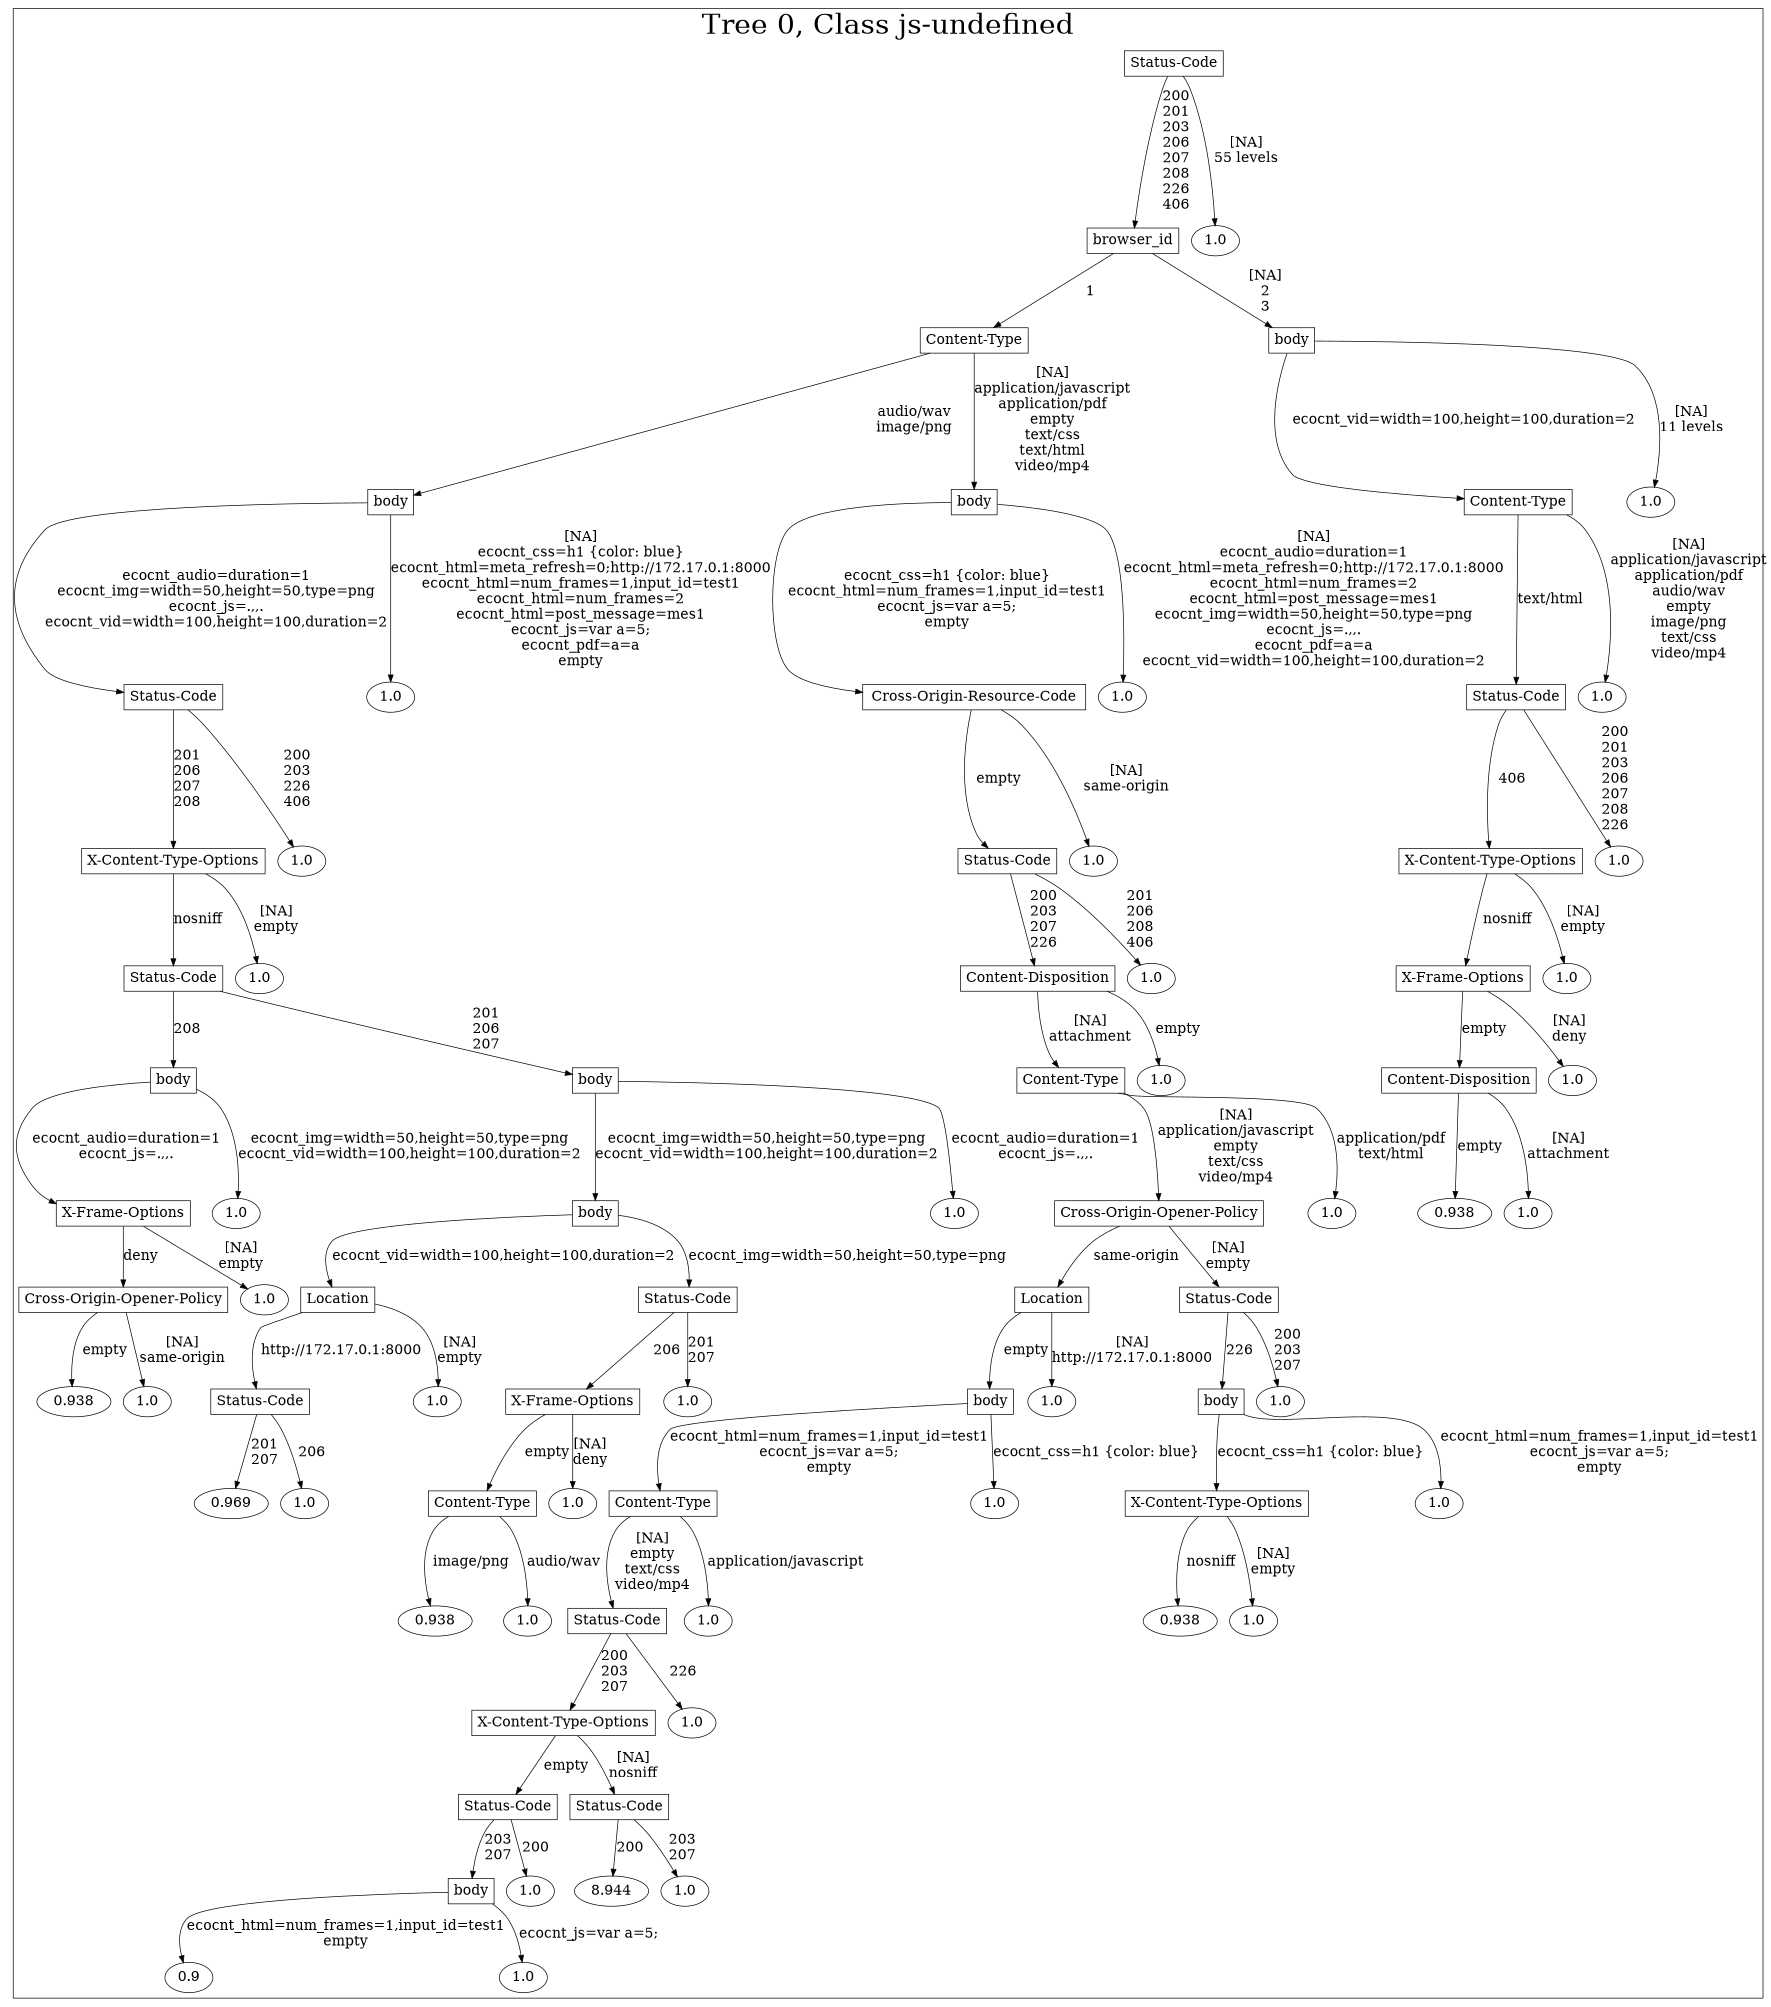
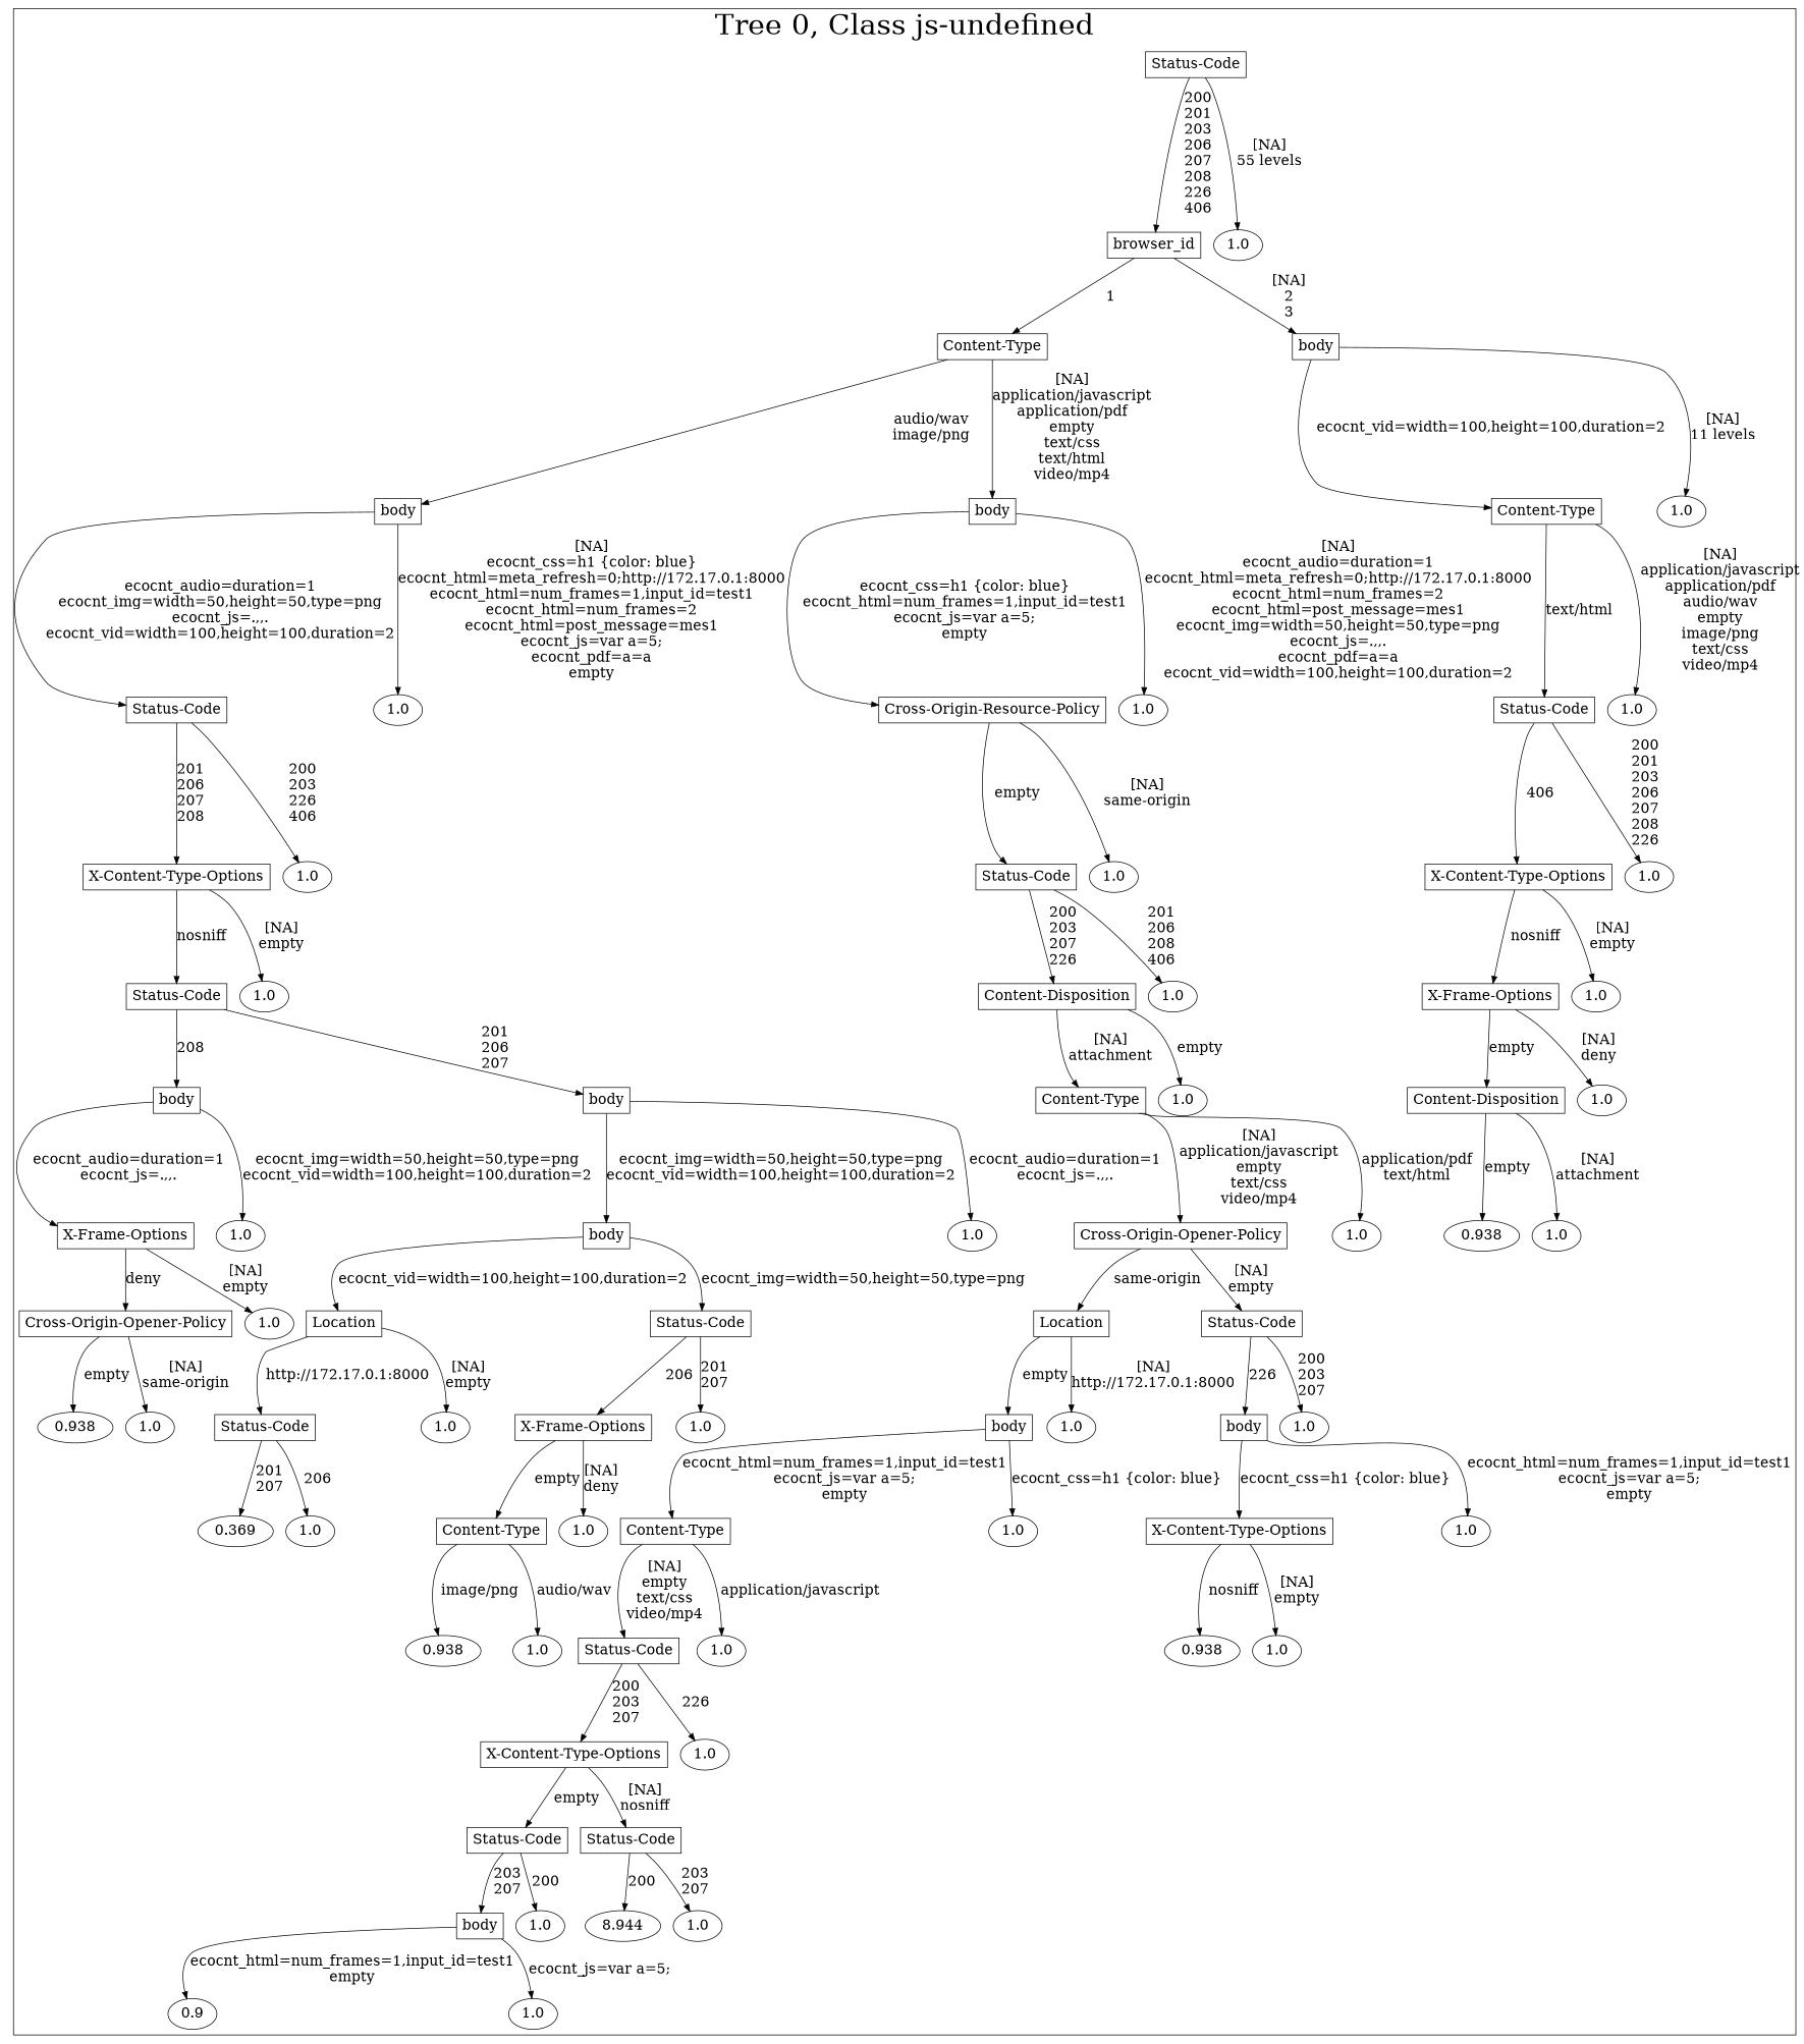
  digraph {
    node [fontsize=20]
    edge [fontsize=20]
    n1 [label="Status-Code" shape=box]
    n2 [label=browser_id shape=box]
    n3 [label=1.0]
    n4 [label="Content-Type" shape=box]
    n5 [label=body shape=box]
    n6 [label=body shape=box]
    n7 [label=body shape=box]
    n8 [label="Content-Type" shape=box]
    n9 [label=1.0]
    n10 [label="Status-Code" shape=box]
    n11 [label=1.0]
-   n12 [label="Cross-Origin-Resource-Code" shape=box]
+   n12 [label="Cross-Origin-Resource-Policy" shape=box]
    n13 [label=1.0]
    n14 [label="Status-Code" shape=box]
    n15 [label=1.0]
    n16 [label="X-Content-Type-Options" shape=box]
    n17 [label=1.0]
    n18 [label="Status-Code" shape=box]
    n19 [label=1.0]
    n20 [label="X-Content-Type-Options" shape=box]
    n21 [label=1.0]
    n22 [label="Status-Code" shape=box]
    n23 [label=1.0]
    n24 [label="Content-Disposition" shape=box]
    n25 [label=1.0]
    n26 [label="X-Frame-Options" shape=box]
    n27 [label=1.0]
    n28 [label=body shape=box]
    n29 [label=body shape=box]
    n30 [label="Content-Type" shape=box]
    n31 [label=1.0]
    n32 [label="Content-Disposition" shape=box]
    n33 [label=1.0]
    n34 [label="X-Frame-Options" shape=box]
    n35 [label=1.0]
    n36 [label=body shape=box]
    n37 [label=1.0]
    n38 [label="Cross-Origin-Opener-Policy" shape=box]
    n39 [label=1.0]
    n40 [label=0.938]
    n41 [label=1.0]
    n42 [label="Cross-Origin-Opener-Policy" shape=box]
    n43 [label=1.0]
    n44 [label=Location shape=box]
    n45 [label="Status-Code" shape=box]
    n46 [label=Location shape=box]
    n47 [label="Status-Code" shape=box]
    n48 [label=0.938]
    n49 [label=1.0]
    n50 [label="Status-Code" shape=box]
    n51 [label=1.0]
    n52 [label="X-Frame-Options" shape=box]
    n53 [label=1.0]
    n54 [label=body shape=box]
    n55 [label=1.0]
    n56 [label=body shape=box]
    n57 [label=1.0]
-   n58 [label=0.969]
+   n58 [label=0.369]
    n59 [label=1.0]
    n60 [label="Content-Type" shape=box]
    n61 [label=1.0]
    n62 [label="Content-Type" shape=box]
    n63 [label=1.0]
    n64 [label="X-Content-Type-Options" shape=box]
    n65 [label=1.0]
    n66 [label=0.938]
    n67 [label=1.0]
    n68 [label="Status-Code" shape=box]
    n69 [label=1.0]
    n70 [label=0.938]
    n71 [label=1.0]
    n72 [label="X-Content-Type-Options" shape=box]
    n73 [label=1.0]
    n74 [label="Status-Code" shape=box]
    n75 [label="Status-Code" shape=box]
    n76 [label=body shape=box]
    n77 [label=1.0]
    n78 [label=8.944]
    n79 [label=1.0]
    n80 [label=0.9]
    n81 [label=1.0]
    subgraph cluster_1 {
      fontsize=40
      label="Tree 0, Class js-undefined"
      subgraph sub_2 {
        fontsize=40
        label="Tree 0, Class js-undefined"
        n1
      }
      subgraph sub_3 {
        fontsize=40
        label="Tree 0, Class js-undefined"
        n2
        n3
      }
      subgraph sub_4 {
        fontsize=40
        label="Tree 0, Class js-undefined"
        n4
        n5
      }
      subgraph sub_5 {
        fontsize=40
        label="Tree 0, Class js-undefined"
        n6
        n7
        n8
        n9
      }
      subgraph sub_6 {
        fontsize=40
        label="Tree 0, Class js-undefined"
        n10
        n11
        n12
        n13
        n14
        n15
      }
      subgraph sub_7 {
        fontsize=40
        label="Tree 0, Class js-undefined"
        n16
        n17
        n18
        n19
        n20
        n21
      }
      subgraph sub_8 {
        fontsize=40
        label="Tree 0, Class js-undefined"
        n22
        n23
        n24
        n25
        n26
        n27
      }
      subgraph sub_9 {
        fontsize=40
        label="Tree 0, Class js-undefined"
        n28
        n29
        n30
        n31
        n32
        n33
      }
      subgraph sub_10 {
        fontsize=40
        label="Tree 0, Class js-undefined"
        n34
        n35
        n36
        n37
        n38
        n39
        n40
        n41
      }
      subgraph sub_11 {
        fontsize=40
        label="Tree 0, Class js-undefined"
        n42
        n43
        n44
        n45
        n46
        n47
      }
      subgraph sub_12 {
        fontsize=40
        label="Tree 0, Class js-undefined"
        n48
        n49
        n50
        n51
        n52
        n53
        n54
        n55
        n56
        n57
      }
      subgraph sub_13 {
        fontsize=40
        label="Tree 0, Class js-undefined"
        n58
        n59
        n60
        n61
        n62
        n63
        n64
        n65
      }
      subgraph sub_14 {
        fontsize=40
        label="Tree 0, Class js-undefined"
        n66
        n67
        n68
        n69
        n70
        n71
      }
      subgraph sub_15 {
        fontsize=40
        label="Tree 0, Class js-undefined"
        n72
        n73
      }
      subgraph sub_16 {
        fontsize=40
        label="Tree 0, Class js-undefined"
        n74
        n75
      }
      subgraph sub_17 {
        fontsize=40
        label="Tree 0, Class js-undefined"
        n76
        n77
        n78
        n79
      }
      subgraph sub_18 {
        fontsize=40
        label="Tree 0, Class js-undefined"
        n80
        n81
      }
    }
    n1 -> n2 [label="200\n201\n203\n206\n207\n208\n226\n406\n"]
    n1 -> n3 [label="[NA]\n55 levels\n"]
    n2 -> n4 [label="1\n"]
    n2 -> n5 [label="[NA]\n2\n3\n"]
    n4 -> n6 [label="audio/wav\nimage/png\n"]
    n4 -> n7 [label="[NA]\napplication/javascript\napplication/pdf\nempty\ntext/css\ntext/html\nvideo/mp4\n"]
    n5 -> n8 [label="ecocnt_vid=width=100,height=100,duration=2\n"]
    n5 -> n9 [label="[NA]\n11 levels\n"]
    n6 -> n10 [label="ecocnt_audio=duration=1\necocnt_img=width=50,height=50,type=png\necocnt_js=.,,.\necocnt_vid=width=100,height=100,duration=2\n"]
    n6 -> n11 [label="[NA]\necocnt_css=h1 {color: blue}\necocnt_html=meta_refresh=0;http://172.17.0.1:8000\necocnt_html=num_frames=1,input_id=test1\necocnt_html=num_frames=2\necocnt_html=post_message=mes1\necocnt_js=var a=5;\necocnt_pdf=a=a\nempty\n"]
    n7 -> n12 [label="ecocnt_css=h1 {color: blue}\necocnt_html=num_frames=1,input_id=test1\necocnt_js=var a=5;\nempty\n"]
    n7 -> n13 [label="[NA]\necocnt_audio=duration=1\necocnt_html=meta_refresh=0;http://172.17.0.1:8000\necocnt_html=num_frames=2\necocnt_html=post_message=mes1\necocnt_img=width=50,height=50,type=png\necocnt_js=.,,.\necocnt_pdf=a=a\necocnt_vid=width=100,height=100,duration=2\n"]
    n8 -> n14 [label="text/html\n"]
    n8 -> n15 [label="[NA]\napplication/javascript\napplication/pdf\naudio/wav\nempty\nimage/png\ntext/css\nvideo/mp4\n"]
    n10 -> n16 [label="201\n206\n207\n208\n"]
    n10 -> n17 [label="200\n203\n226\n406\n"]
    n12 -> n18 [label="empty\n"]
    n12 -> n19 [label="[NA]\nsame-origin\n"]
    n14 -> n20 [label="406\n"]
    n14 -> n21 [label="200\n201\n203\n206\n207\n208\n226\n"]
    n16 -> n22 [label="nosniff\n"]
    n16 -> n23 [label="[NA]\nempty\n"]
    n18 -> n24 [label="200\n203\n207\n226\n"]
    n18 -> n25 [label="201\n206\n208\n406\n"]
    n20 -> n26 [label="nosniff\n"]
    n20 -> n27 [label="[NA]\nempty\n"]
    n22 -> n28 [label="208\n"]
    n22 -> n29 [label="201\n206\n207\n"]
    n24 -> n30 [label="[NA]\nattachment\n"]
    n24 -> n31 [label="empty\n"]
    n26 -> n32 [label="empty\n"]
    n26 -> n33 [label="[NA]\ndeny\n"]
    n28 -> n34 [label="ecocnt_audio=duration=1\necocnt_js=.,,.\n"]
    n28 -> n35 [label="ecocnt_img=width=50,height=50,type=png\necocnt_vid=width=100,height=100,duration=2\n"]
    n29 -> n36 [label="ecocnt_img=width=50,height=50,type=png\necocnt_vid=width=100,height=100,duration=2\n"]
    n29 -> n37 [label="ecocnt_audio=duration=1\necocnt_js=.,,.\n"]
    n30 -> n38 [label="[NA]\napplication/javascript\nempty\ntext/css\nvideo/mp4\n"]
    n30 -> n39 [label="application/pdf\ntext/html\n"]
    n32 -> n40 [label="empty\n"]
    n32 -> n41 [label="[NA]\nattachment\n"]
    n34 -> n42 [label="deny\n"]
    n34 -> n43 [label="[NA]\nempty\n"]
    n36 -> n44 [label="ecocnt_vid=width=100,height=100,duration=2\n"]
    n36 -> n45 [label="ecocnt_img=width=50,height=50,type=png\n"]
    n38 -> n46 [label="same-origin\n"]
    n38 -> n47 [label="[NA]\nempty\n"]
    n42 -> n48 [label="empty\n"]
    n42 -> n49 [label="[NA]\nsame-origin\n"]
    n44 -> n50 [label="http://172.17.0.1:8000\n"]
    n44 -> n51 [label="[NA]\nempty\n"]
    n45 -> n52 [label="206\n"]
    n45 -> n53 [label="201\n207\n"]
    n46 -> n54 [label="empty\n"]
    n46 -> n55 [label="[NA]\nhttp://172.17.0.1:8000\n"]
    n47 -> n56 [label="226\n"]
    n47 -> n57 [label="200\n203\n207\n"]
    n50 -> n58 [label="201\n207\n"]
    n50 -> n59 [label="206\n"]
    n52 -> n60 [label="empty\n"]
    n52 -> n61 [label="[NA]\ndeny\n"]
    n54 -> n62 [label="ecocnt_html=num_frames=1,input_id=test1\necocnt_js=var a=5;\nempty\n"]
    n54 -> n63 [label="ecocnt_css=h1 {color: blue}\n"]
    n56 -> n64 [label="ecocnt_css=h1 {color: blue}\n"]
    n56 -> n65 [label="ecocnt_html=num_frames=1,input_id=test1\necocnt_js=var a=5;\nempty\n"]
    n60 -> n66 [label="image/png\n"]
    n60 -> n67 [label="audio/wav\n"]
    n62 -> n68 [label="[NA]\nempty\ntext/css\nvideo/mp4\n"]
    n62 -> n69 [label="application/javascript\n"]
    n64 -> n70 [label="nosniff\n"]
    n64 -> n71 [label="[NA]\nempty\n"]
    n68 -> n72 [label="200\n203\n207\n"]
    n68 -> n73 [label="226\n"]
    n72 -> n74 [label="empty\n"]
    n72 -> n75 [label="[NA]\nnosniff\n"]
    n74 -> n76 [label="203\n207\n"]
    n74 -> n77 [label="200\n"]
    n75 -> n78 [label="200\n"]
    n75 -> n79 [label="203\n207\n"]
    n76 -> n80 [label="ecocnt_html=num_frames=1,input_id=test1\nempty\n"]
    n76 -> n81 [label="ecocnt_js=var a=5;\n"]
  }
